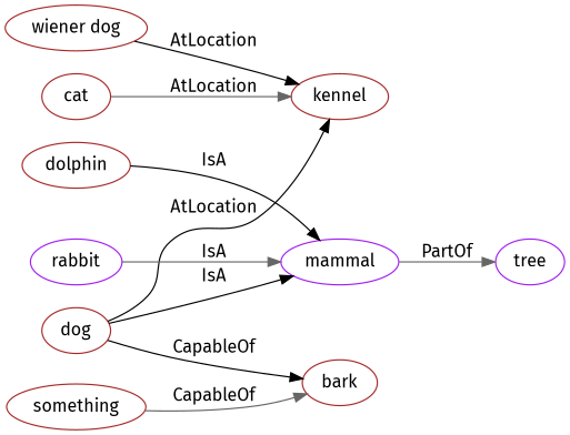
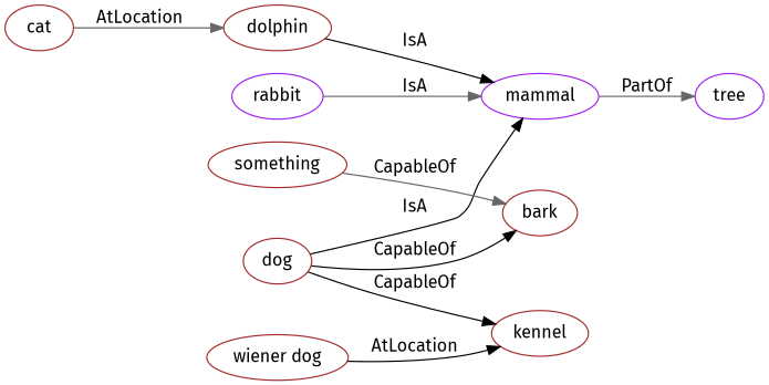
  digraph {
    fontname="Fira Sans"
    rankdir=LR
    node [color=brown fontname="Fira Sans"]
    edge [color=black fontname="Fira Sans"]
    n1 [label=cat]
    n2 [label=kennel]
    n3 [label=dog]
    n4 [color=purple label=mammal]
    n5 [label=bark]
    n6 [color=purple label=tree]
    n7 [label=dolphin]
    n8 [label=something]
    n9 [label="wiener dog"]
    n10 [color=purple label=rabbit]
-   n1 -> n2 [color=gray40 label=AtLocation]
-   n3 -> n2 [label=AtLocation]
+   n1 -> n7 [color=gray40 label=AtLocation]
+   n3 -> n2 [label=CapableOf]
    n3 -> n4 [label=IsA]
    n3 -> n5 [label=CapableOf]
    n4 -> n6 [color=gray40 label=PartOf]
    n7 -> n4 [label=IsA]
    n8 -> n5 [color=gray40 label=CapableOf]
    n9 -> n2 [label=AtLocation]
    n10 -> n4 [color=gray40 label=IsA]
  }
